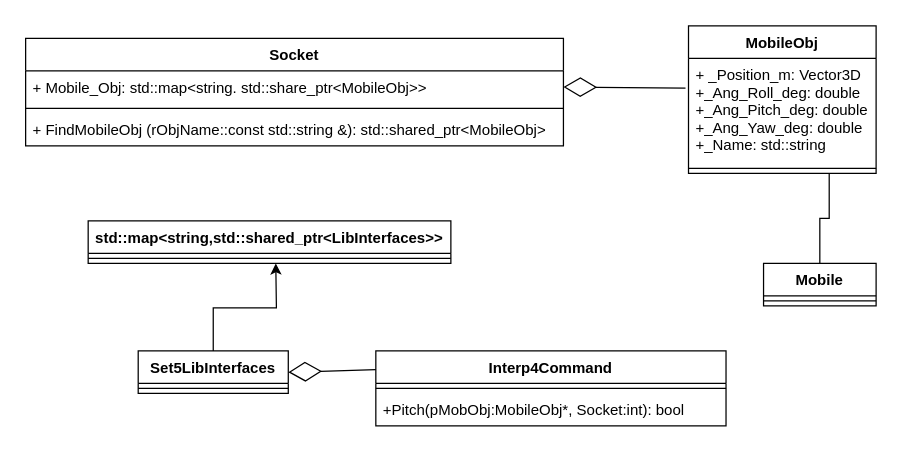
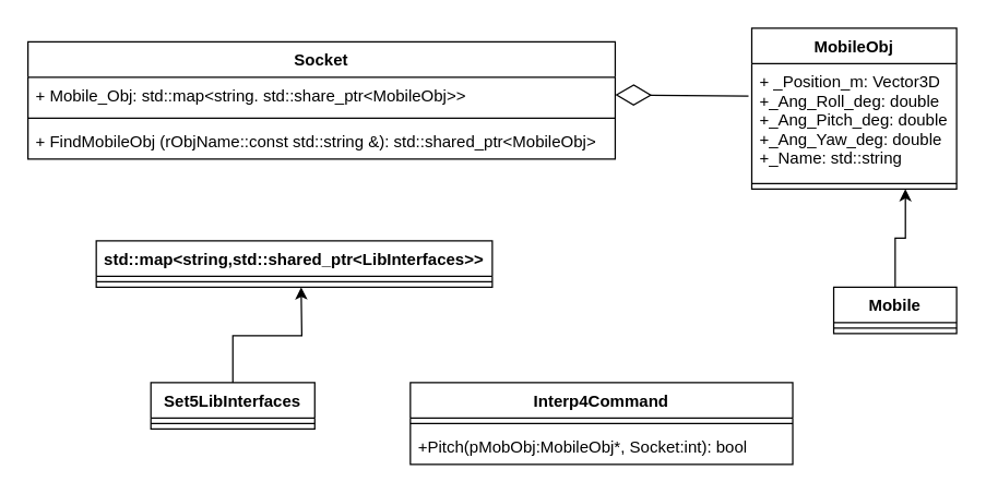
  <mxCell id="0" />
  <mxCell id="1" parent="0" />
  <mxCell id="2" value="Socket" style="swimlane;fontStyle=1;align=center;verticalAlign=top;childLayout=stackLayout;horizontal=1;startSize=26;horizontalStack=0;resizeParent=1;resizeParentMax=0;resizeLast=0;collapsible=1;marginBottom=0;" vertex="1" parent="1"><mxGeometry x="20" y="30" width="430" height="86" as="geometry" /></mxCell>
  <mxCell id="3" value="+ Mobile_Obj: std::map&lt;string. std::share_ptr&lt;MobileObj&gt;&gt;&#10;" style="text;strokeColor=none;fillColor=none;align=left;verticalAlign=top;spacingLeft=4;spacingRight=4;overflow=hidden;rotatable=0;points=[[0,0.5],[1,0.5]];portConstraint=eastwest;" vertex="1" parent="2"><mxGeometry y="26" width="430" height="26" as="geometry" /></mxCell>
  <mxCell id="4" value="" style="line;strokeWidth=1;fillColor=none;align=left;verticalAlign=middle;spacingTop=-1;spacingLeft=3;spacingRight=3;rotatable=0;labelPosition=right;points=[];portConstraint=eastwest;" vertex="1" parent="2"><mxGeometry y="52" width="430" height="8" as="geometry" /></mxCell>
  <mxCell id="5" value="+ FindMobileObj (rObjName::const std::string &amp;): std::shared_ptr&lt;MobileObj&gt;" style="text;strokeColor=none;fillColor=none;align=left;verticalAlign=top;spacingLeft=4;spacingRight=4;overflow=hidden;rotatable=0;points=[[0,0.5],[1,0.5]];portConstraint=eastwest;" vertex="1" parent="2"><mxGeometry y="60" width="430" height="26" as="geometry" /></mxCell>
  <mxCell id="6" value="MobileObj" style="swimlane;fontStyle=1;align=center;verticalAlign=top;childLayout=stackLayout;horizontal=1;startSize=26;horizontalStack=0;resizeParent=1;resizeParentMax=0;resizeLast=0;collapsible=1;marginBottom=0;" vertex="1" parent="1"><mxGeometry x="550" y="20" width="150" height="118" as="geometry" /></mxCell>
  <mxCell id="7" value="+ _Position_m: Vector3D&#10;+_Ang_Roll_deg: double&#10;+_Ang_Pitch_deg: double&#10;+_Ang_Yaw_deg: double&#10;+_Name: std::string&#10;&#10;" style="text;strokeColor=none;fillColor=none;align=left;verticalAlign=top;spacingLeft=4;spacingRight=4;overflow=hidden;rotatable=0;points=[[0,0.5],[1,0.5]];portConstraint=eastwest;" vertex="1" parent="6"><mxGeometry y="26" width="150" height="84" as="geometry" /></mxCell>
  <mxCell id="8" value="" style="line;strokeWidth=1;fillColor=none;align=left;verticalAlign=middle;spacingTop=-1;spacingLeft=3;spacingRight=3;rotatable=0;labelPosition=right;points=[];portConstraint=eastwest;" vertex="1" parent="6"><mxGeometry y="110" width="150" height="8" as="geometry" /></mxCell>
  <mxCell id="9" value="" style="endArrow=diamondThin;endFill=0;endSize=24;html=1;rounded=0;entryX=1;entryY=0.5;entryDx=0;entryDy=0;exitX=-0.016;exitY=0.284;exitDx=0;exitDy=0;exitPerimeter=0;" edge="1" parent="1" source="7" target="3"><mxGeometry width="160" relative="1" as="geometry"><mxPoint x="410" y="260" as="sourcePoint" /><mxPoint x="570" y="260" as="targetPoint" /></mxGeometry></mxCell>
  <mxCell id="10" value="Interp4Command" style="swimlane;fontStyle=1;align=center;verticalAlign=top;childLayout=stackLayout;horizontal=1;startSize=26;horizontalStack=0;resizeParent=1;resizeParentMax=0;resizeLast=0;collapsible=1;marginBottom=0;" vertex="1" parent="1"><mxGeometry x="300" y="280" width="280" height="60" as="geometry" /></mxCell>
  <mxCell id="11" value="" style="line;strokeWidth=1;fillColor=none;align=left;verticalAlign=middle;spacingTop=-1;spacingLeft=3;spacingRight=3;rotatable=0;labelPosition=right;points=[];portConstraint=eastwest;" vertex="1" parent="10"><mxGeometry y="26" width="280" height="8" as="geometry" /></mxCell>
  <mxCell id="12" value="+Pitch(pMobObj:MobileObj*, Socket:int): bool" style="text;strokeColor=none;fillColor=none;align=left;verticalAlign=top;spacingLeft=4;spacingRight=4;overflow=hidden;rotatable=0;points=[[0,0.5],[1,0.5]];portConstraint=eastwest;" vertex="1" parent="10"><mxGeometry y="34" width="280" height="26" as="geometry" /></mxCell>
- <mxCell id="13" style="edgeStyle=orthogonalEdgeStyle;rounded=0;orthogonalLoop=1;jettySize=auto;html=1;exitX=0.5;exitY=0;exitDx=0;exitDy=0;entryX=0.75;entryY=1;entryDx=0;entryDy=0;endArrow=none;" edge="1" parent="1" source="14" target="6"><mxGeometry relative="1" as="geometry" /></mxCell>
+ <mxCell id="13" style="edgeStyle=orthogonalEdgeStyle;rounded=0;orthogonalLoop=1;jettySize=auto;html=1;exitX=0.5;exitY=0;exitDx=0;exitDy=0;entryX=0.75;entryY=1;entryDx=0;entryDy=0;" edge="1" parent="1" source="14" target="6"><mxGeometry relative="1" as="geometry" /></mxCell>
  <mxCell id="14" value="Mobile" style="swimlane;fontStyle=1;align=center;verticalAlign=top;childLayout=stackLayout;horizontal=1;startSize=26;horizontalStack=0;resizeParent=1;resizeParentMax=0;resizeLast=0;collapsible=1;marginBottom=0;" vertex="1" parent="1"><mxGeometry x="610" y="210" width="90" height="34" as="geometry" /></mxCell>
  <mxCell id="15" value="" style="line;strokeWidth=1;fillColor=none;align=left;verticalAlign=middle;spacingTop=-1;spacingLeft=3;spacingRight=3;rotatable=0;labelPosition=right;points=[];portConstraint=eastwest;" vertex="1" parent="14"><mxGeometry y="26" width="90" height="8" as="geometry" /></mxCell>
  <mxCell id="16" style="edgeStyle=orthogonalEdgeStyle;rounded=0;orthogonalLoop=1;jettySize=auto;html=1;exitX=0.5;exitY=0;exitDx=0;exitDy=0;" edge="1" parent="1" source="17"><mxGeometry relative="1" as="geometry"><mxPoint x="220" y="210" as="targetPoint" /></mxGeometry></mxCell>
  <mxCell id="17" value="Set5LibInterfaces" style="swimlane;fontStyle=1;align=center;verticalAlign=top;childLayout=stackLayout;horizontal=1;startSize=26;horizontalStack=0;resizeParent=1;resizeParentMax=0;resizeLast=0;collapsible=1;marginBottom=0;" vertex="1" parent="1"><mxGeometry x="110" y="280" width="120" height="34" as="geometry" /></mxCell>
  <mxCell id="18" value="" style="line;strokeWidth=1;fillColor=none;align=left;verticalAlign=middle;spacingTop=-1;spacingLeft=3;spacingRight=3;rotatable=0;labelPosition=right;points=[];portConstraint=eastwest;" vertex="1" parent="17"><mxGeometry y="26" width="120" height="8" as="geometry" /></mxCell>
- <mxCell id="19" value="" style="endArrow=diamondThin;endFill=0;endSize=24;html=1;rounded=0;entryX=1;entryY=0.5;entryDx=0;entryDy=0;exitX=0;exitY=0.25;exitDx=0;exitDy=0;" edge="1" parent="1" source="10" target="17"><mxGeometry width="160" relative="1" as="geometry"><mxPoint x="317.6" y="340.856" as="sourcePoint" /><mxPoint x="220" y="340" as="targetPoint" /></mxGeometry></mxCell>
  <mxCell id="20" value="std::map&lt;string,std::shared_ptr&lt;LibInterfaces&gt;&gt;" style="swimlane;fontStyle=1;align=center;verticalAlign=top;childLayout=stackLayout;horizontal=1;startSize=26;horizontalStack=0;resizeParent=1;resizeParentMax=0;resizeLast=0;collapsible=1;marginBottom=0;" vertex="1" parent="1"><mxGeometry x="70" y="176" width="290" height="34" as="geometry" /></mxCell>
  <mxCell id="21" value="" style="line;strokeWidth=1;fillColor=none;align=left;verticalAlign=middle;spacingTop=-1;spacingLeft=3;spacingRight=3;rotatable=0;labelPosition=right;points=[];portConstraint=eastwest;" vertex="1" parent="20"><mxGeometry y="26" width="290" height="8" as="geometry" /></mxCell>
